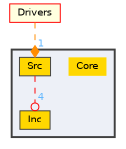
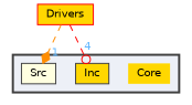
  digraph {
    compound=true
    node [fillcolor=gold fontname=Helvetica fontsize=10 shape=box style=filled color=grey25]
    edge [fontcolor=steelblue1 fontname=Helvetica fontsize=10 labeldistance=1.5 labelfontname=Helvetica labelfontsize=10 style=dashed]
    n1 [height=0.2 label=Core shape=plaintext width=0.4 color=""]
    n2 [height=0.2 label=Inc width=0.4]
-   n3 [height=0.2 label=Src width=0.4]
-   n4 [color=red fillcolor=lightyellow height=0.2 label=Drivers width=0.4]
+   n3 [fillcolor=lightyellow height=0.2 label=Src width=0.4]
+   n4 [color=red height=0.2 label=Drivers width=0.4]
    subgraph cluster_1 {
      bgcolor="#edf0f7"
      fontname=Helvetica
      fontsize=10
      pencolor=grey25
      style="filled,bold"
      n1
      n2
      n3
    }
-   n3 -> n2 [arrowhead=odot color=red headlabel=4]
+   n4 -> n2 [arrowhead=odot color=red headlabel=4]
    n4 -> n3 [arrowhead=diamond color=darkorange headlabel=1]
  }
